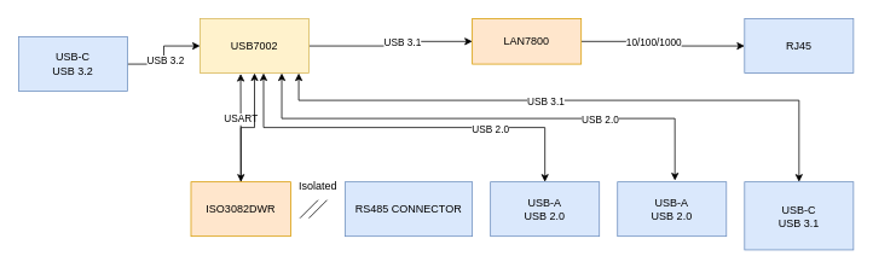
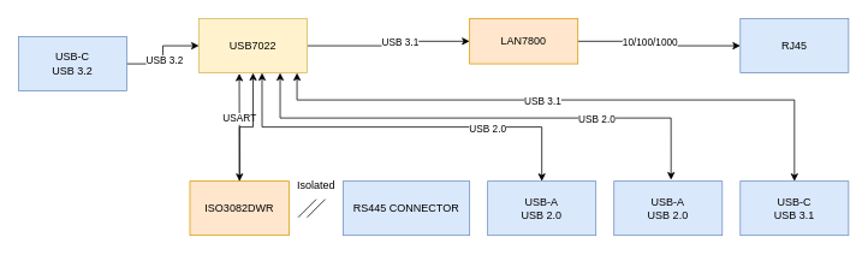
  <mxCell id="0" />
  <mxCell id="1" parent="0" />
  <mxCell id="2" value="" style="edgeStyle=orthogonalEdgeStyle;rounded=0;orthogonalLoop=1;jettySize=auto;html=1;" parent="1" source="4" target="13" edge="1"><mxGeometry relative="1" as="geometry" /></mxCell>
  <mxCell id="3" value="USB 3.2" style="edgeLabel;html=1;align=center;verticalAlign=middle;resizable=0;points=[];" parent="2" vertex="1" connectable="0"><mxGeometry x="-0.144" y="-1" relative="1" as="geometry"><mxPoint y="-1" as="offset" /></mxGeometry></mxCell>
  <mxCell id="4" value="USB-C&lt;br&gt;USB 3.2" style="rounded=0;whiteSpace=wrap;html=1;fillColor=#dae8fc;strokeColor=#6c8ebf;" parent="1" vertex="1"><mxGeometry x="20" y="40" width="120" height="60" as="geometry" /></mxCell>
  <mxCell id="5" value="" style="edgeStyle=orthogonalEdgeStyle;rounded=0;orthogonalLoop=1;jettySize=auto;html=1;entryX=0;entryY=0.5;entryDx=0;entryDy=0;" parent="1" source="13" target="16" edge="1"><mxGeometry relative="1" as="geometry"><mxPoint x="420" y="50" as="targetPoint" /></mxGeometry></mxCell>
  <mxCell id="6" value="USB 3.1" style="edgeLabel;html=1;align=center;verticalAlign=middle;resizable=0;points=[];" parent="5" vertex="1" connectable="0"><mxGeometry x="0.275" y="2" relative="1" as="geometry"><mxPoint x="-11" y="2" as="offset" /></mxGeometry></mxCell>
  <mxCell id="7" style="edgeStyle=orthogonalEdgeStyle;rounded=0;orthogonalLoop=1;jettySize=auto;html=1;exitX=0.206;exitY=1.011;exitDx=0;exitDy=0;entryX=0.5;entryY=0;entryDx=0;entryDy=0;startArrow=classic;startFill=1;exitPerimeter=0;" parent="1" target="24" edge="1"><mxGeometry relative="1" as="geometry"><mxPoint x="264.72" y="80.66" as="sourcePoint" /><Array as="points"><mxPoint x="265" y="81" /></Array></mxGeometry></mxCell>
  <mxCell id="8" value="USART" style="edgeLabel;html=1;align=center;verticalAlign=middle;resizable=0;points=[];" parent="7" vertex="1" connectable="0"><mxGeometry x="-0.339" y="1" relative="1" as="geometry"><mxPoint x="-1" y="11" as="offset" /></mxGeometry></mxCell>
  <mxCell id="9" style="edgeStyle=orthogonalEdgeStyle;rounded=0;orthogonalLoop=1;jettySize=auto;html=1;exitX=0.583;exitY=0.999;exitDx=0;exitDy=0;entryX=0.5;entryY=0;entryDx=0;entryDy=0;startArrow=classic;startFill=1;endArrow=classic;endFill=1;exitPerimeter=0;" parent="1" source="13" target="22" edge="1"><mxGeometry relative="1" as="geometry"><Array as="points"><mxPoint x="290" y="140" /><mxPoint x="600" y="140" /></Array></mxGeometry></mxCell>
  <mxCell id="10" value="USB 2.0" style="edgeLabel;html=1;align=center;verticalAlign=middle;resizable=0;points=[];" parent="9" vertex="1" connectable="0"><mxGeometry x="0.55" y="-1" relative="1" as="geometry"><mxPoint x="-23" as="offset" /></mxGeometry></mxCell>
  <mxCell id="11" style="edgeStyle=orthogonalEdgeStyle;rounded=0;orthogonalLoop=1;jettySize=auto;html=1;exitX=0.75;exitY=1;exitDx=0;exitDy=0;entryX=0.527;entryY=-0.026;entryDx=0;entryDy=0;entryPerimeter=0;startArrow=classic;startFill=1;endArrow=classic;endFill=1;" parent="1" source="13" target="21" edge="1"><mxGeometry relative="1" as="geometry"><Array as="points"><mxPoint x="310" y="130" /><mxPoint x="743" y="130" /></Array></mxGeometry></mxCell>
  <mxCell id="12" value="USB 2.0" style="edgeLabel;html=1;align=center;verticalAlign=middle;resizable=0;points=[];" parent="11" vertex="1" connectable="0"><mxGeometry x="0.465" y="-1" relative="1" as="geometry"><mxPoint x="-4" as="offset" /></mxGeometry></mxCell>
- <mxCell id="13" value="USB7002" style="rounded=0;whiteSpace=wrap;html=1;fillColor=#fff2cc;strokeColor=#d6b656;" parent="1" vertex="1"><mxGeometry x="220" width="120" height="60" as="geometry" y="20" /></mxCell>
+ <mxCell id="13" value="USB7022" style="rounded=0;whiteSpace=wrap;html=1;fillColor=#fff2cc;strokeColor=#d6b656;" parent="1" vertex="1"><mxGeometry x="220" width="120" height="60" as="geometry" y="20" /></mxCell>
  <mxCell id="14" value="" style="edgeStyle=orthogonalEdgeStyle;rounded=0;orthogonalLoop=1;jettySize=auto;html=1;" parent="1" source="16" target="17" edge="1"><mxGeometry relative="1" as="geometry" /></mxCell>
  <mxCell id="15" value="10/100/1000" style="edgeLabel;html=1;align=center;verticalAlign=middle;resizable=0;points=[];" parent="14" vertex="1" connectable="0"><mxGeometry x="-0.15" relative="1" as="geometry"><mxPoint as="offset" /></mxGeometry></mxCell>
  <mxCell id="16" value="LAN7800" style="rounded=0;whiteSpace=wrap;html=1;fillColor=#ffe6cc;strokeColor=#d79b00;" parent="1" vertex="1"><mxGeometry x="520" y="20" width="120" height="50" as="geometry" /></mxCell>
  <mxCell id="17" value="RJ45" style="rounded=0;whiteSpace=wrap;html=1;fillColor=#dae8fc;strokeColor=#6c8ebf;" parent="1" vertex="1"><mxGeometry x="820" width="120" height="60" as="geometry" y="20" /></mxCell>
  <mxCell id="18" style="edgeStyle=orthogonalEdgeStyle;rounded=0;orthogonalLoop=1;jettySize=auto;html=1;exitX=0.5;exitY=0;exitDx=0;exitDy=0;startArrow=classic;startFill=1;endArrow=classic;endFill=1;entryX=0.906;entryY=1.001;entryDx=0;entryDy=0;entryPerimeter=0;" parent="1" source="20" target="13" edge="1"><mxGeometry relative="1" as="geometry"><mxPoint x="490" y="110" as="targetPoint" /><Array as="points"><mxPoint x="880" y="110" /><mxPoint x="329" y="110" /></Array></mxGeometry></mxCell>
  <mxCell id="19" value="USB 3.1" style="edgeLabel;html=1;align=center;verticalAlign=middle;resizable=0;points=[];" parent="18" vertex="1" connectable="0"><mxGeometry x="0.216" y="1" relative="1" as="geometry"><mxPoint x="38" as="offset" /></mxGeometry></mxCell>
- <mxCell id="20" value="USB-C&lt;br&gt;USB 3.1" style="rounded=0;whiteSpace=wrap;html=1;fillColor=#dae8fc;strokeColor=#6c8ebf;" parent="1" vertex="1"><mxGeometry x="820" y="200" width="120" height="75" as="geometry" /></mxCell>
+ <mxCell id="20" value="USB-C&lt;br&gt;USB 3.1" style="rounded=0;whiteSpace=wrap;html=1;fillColor=#dae8fc;strokeColor=#6c8ebf;" parent="1" vertex="1"><mxGeometry x="820" y="200" width="120" height="60" as="geometry" /></mxCell>
  <mxCell id="21" value="USB-A&lt;br&gt;USB 2.0" style="rounded=0;whiteSpace=wrap;html=1;fillColor=#dae8fc;strokeColor=#6c8ebf;" parent="1" vertex="1"><mxGeometry x="680" y="200" width="120" height="60" as="geometry" /></mxCell>
  <mxCell id="22" value="USB-A&lt;br&gt;USB 2.0" style="rounded=0;whiteSpace=wrap;html=1;fillColor=#dae8fc;strokeColor=#6c8ebf;" parent="1" vertex="1"><mxGeometry x="540" y="200" width="120" height="60" as="geometry" /></mxCell>
  <mxCell id="23" value="" style="edgeStyle=orthogonalEdgeStyle;rounded=0;orthogonalLoop=1;jettySize=auto;html=1;" edge="1" parent="1" source="24" target="13"><mxGeometry relative="1" as="geometry" /></mxCell>
  <mxCell id="24" value="ISO3082DWR" style="rounded=0;whiteSpace=wrap;html=1;fillColor=#ffe6cc;strokeColor=#d79b00;" parent="1" vertex="1"><mxGeometry x="210" y="200" width="110" height="60" as="geometry" /></mxCell>
- <mxCell id="25" value="RS485 CONNECTOR" style="rounded=0;whiteSpace=wrap;html=1;fillColor=#dae8fc;strokeColor=#6c8ebf;" vertex="1" parent="1"><mxGeometry x="380" y="200" width="140" height="60" as="geometry" /></mxCell>
+ <mxCell id="25" value="RS445 CONNECTOR" style="rounded=0;whiteSpace=wrap;html=1;fillColor=#dae8fc;strokeColor=#6c8ebf;" vertex="1" parent="1"><mxGeometry x="380" y="200" width="140" height="60" as="geometry" /></mxCell>
  <mxCell id="26" value="" style="endArrow=none;html=1;rounded=0;" edge="1" parent="1"><mxGeometry width="50" height="50" relative="1" as="geometry"><mxPoint x="330" y="240" as="sourcePoint" /><mxPoint x="350" y="220" as="targetPoint" /></mxGeometry></mxCell>
  <mxCell id="27" value="" style="endArrow=none;html=1;rounded=0;" edge="1" parent="1"><mxGeometry width="50" height="50" relative="1" as="geometry"><mxPoint x="340" y="240" as="sourcePoint" /><mxPoint x="360" y="220" as="targetPoint" /></mxGeometry></mxCell>
  <mxCell id="28" value="Isolated" style="text;html=1;strokeColor=none;fillColor=none;align=center;verticalAlign=middle;whiteSpace=wrap;rounded=0;" vertex="1" parent="1"><mxGeometry x="320" y="190" width="60" height="30" as="geometry" /></mxCell>
